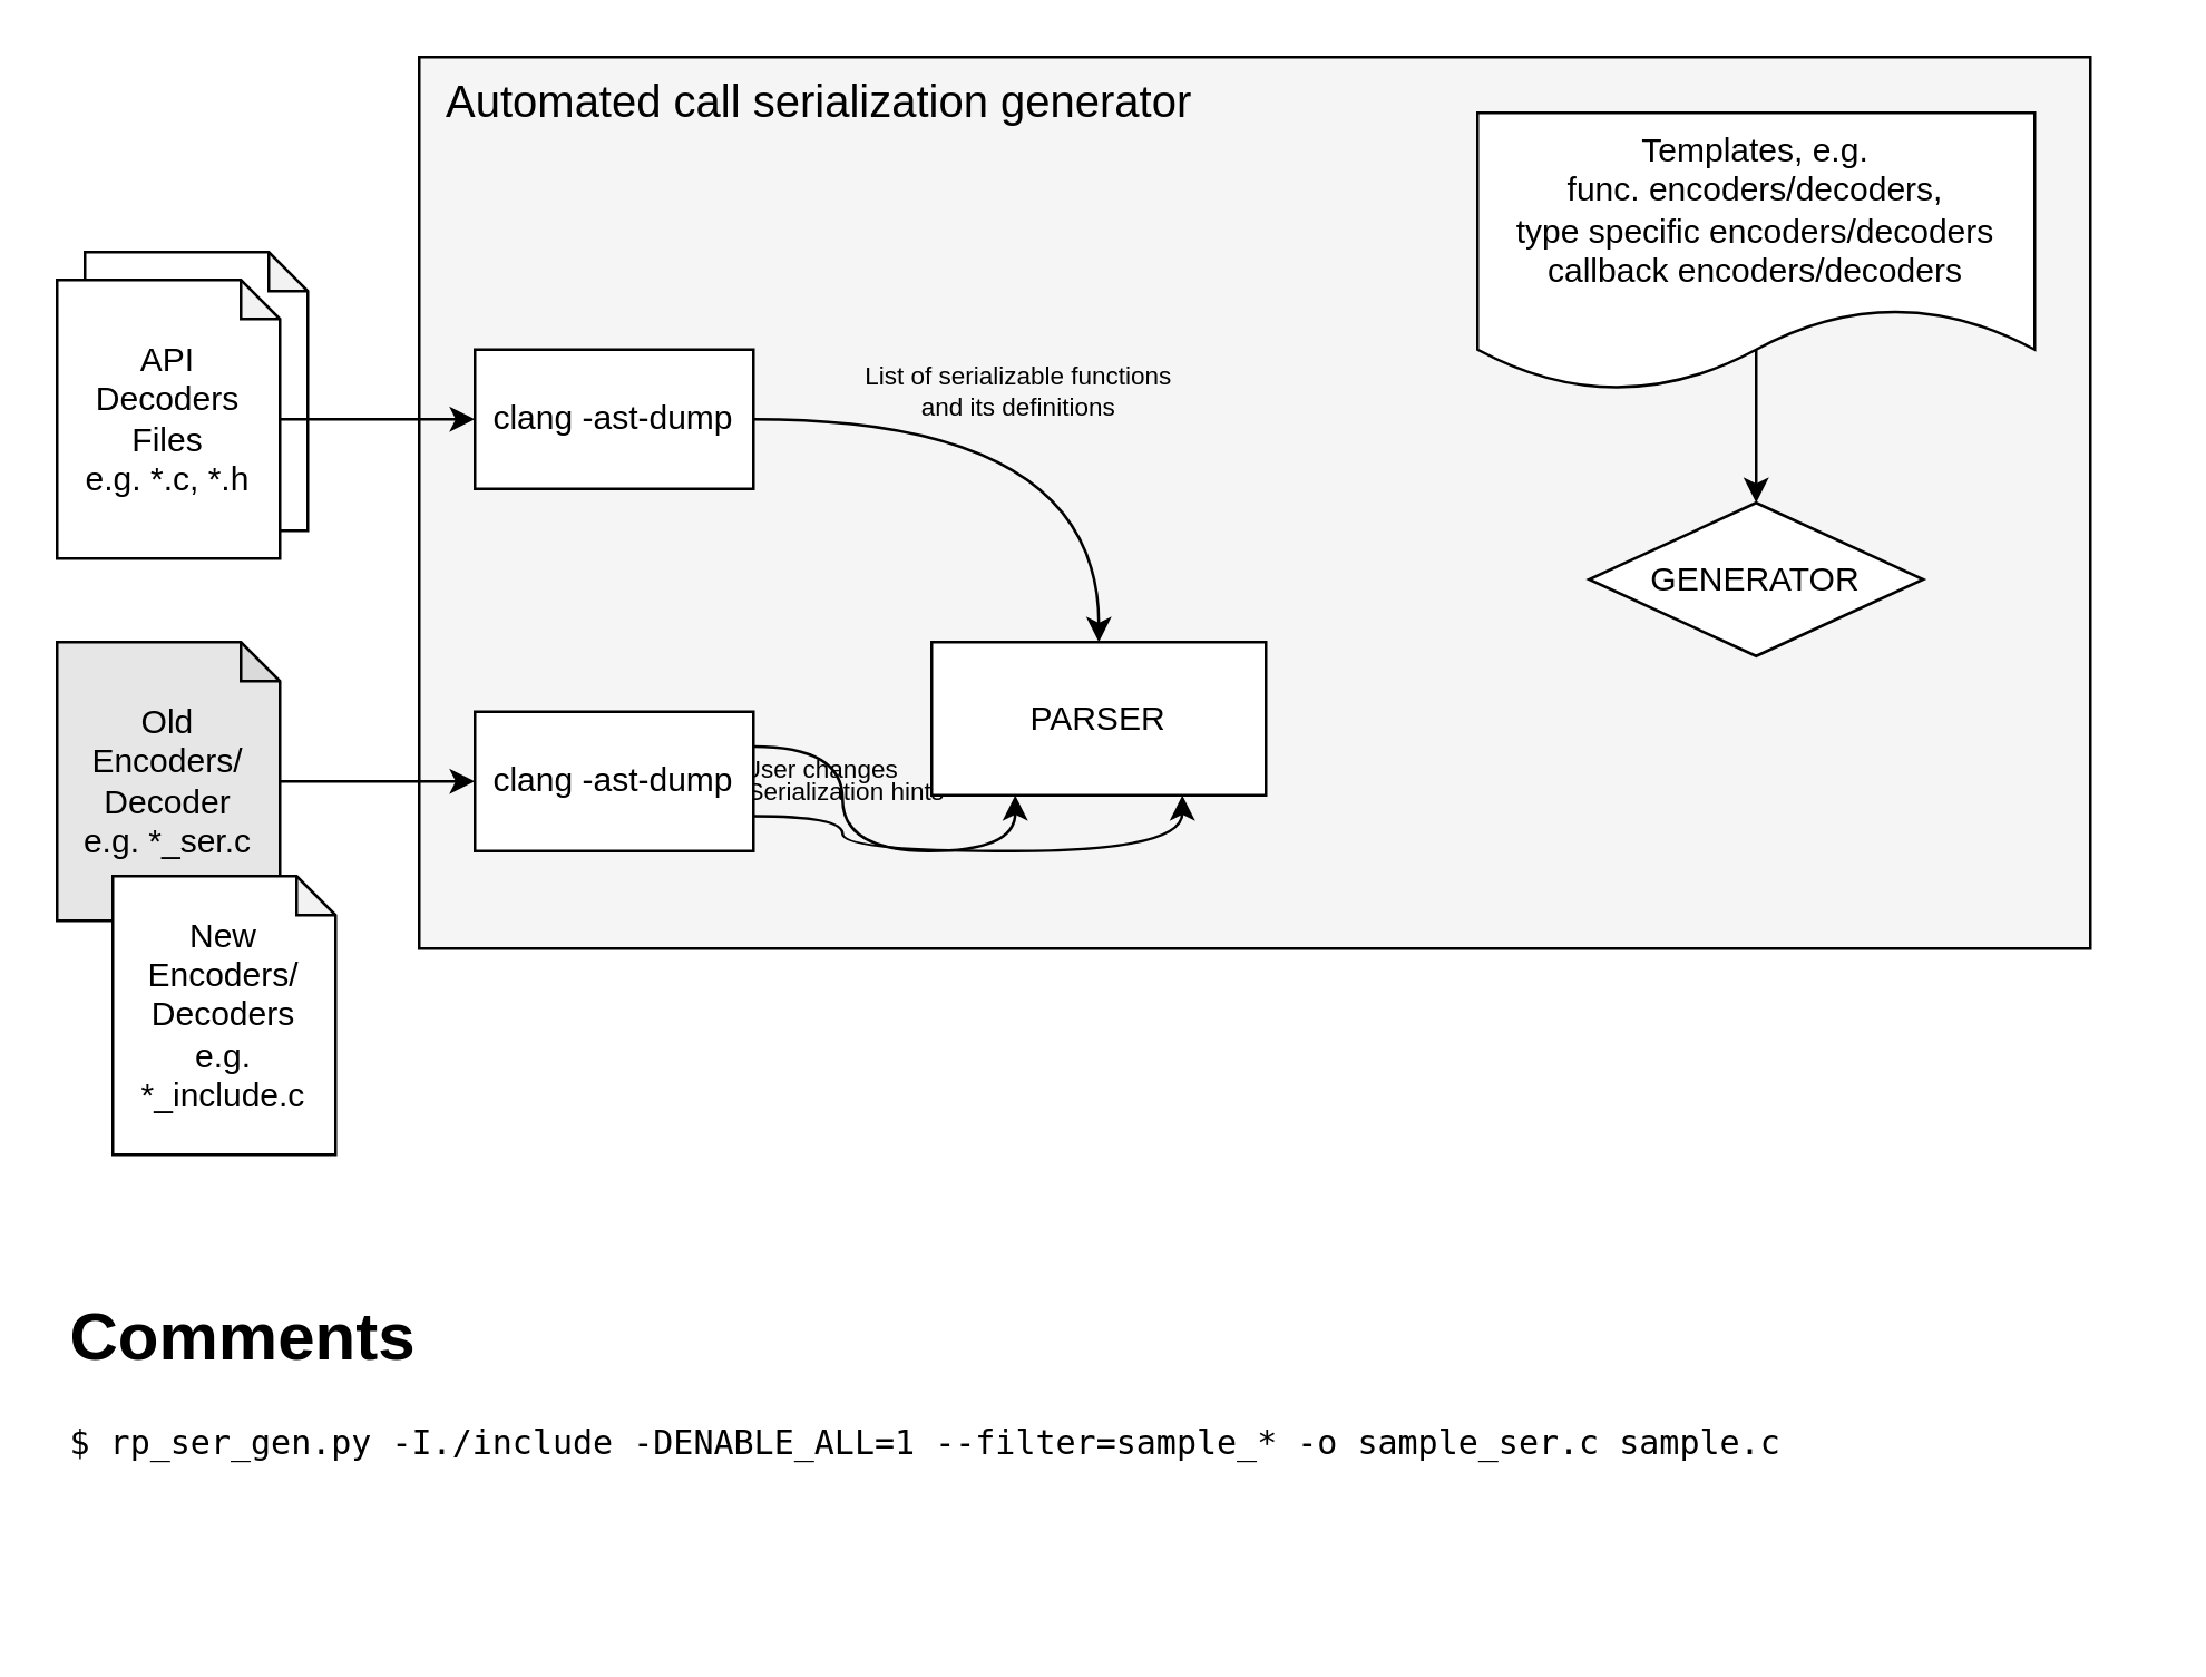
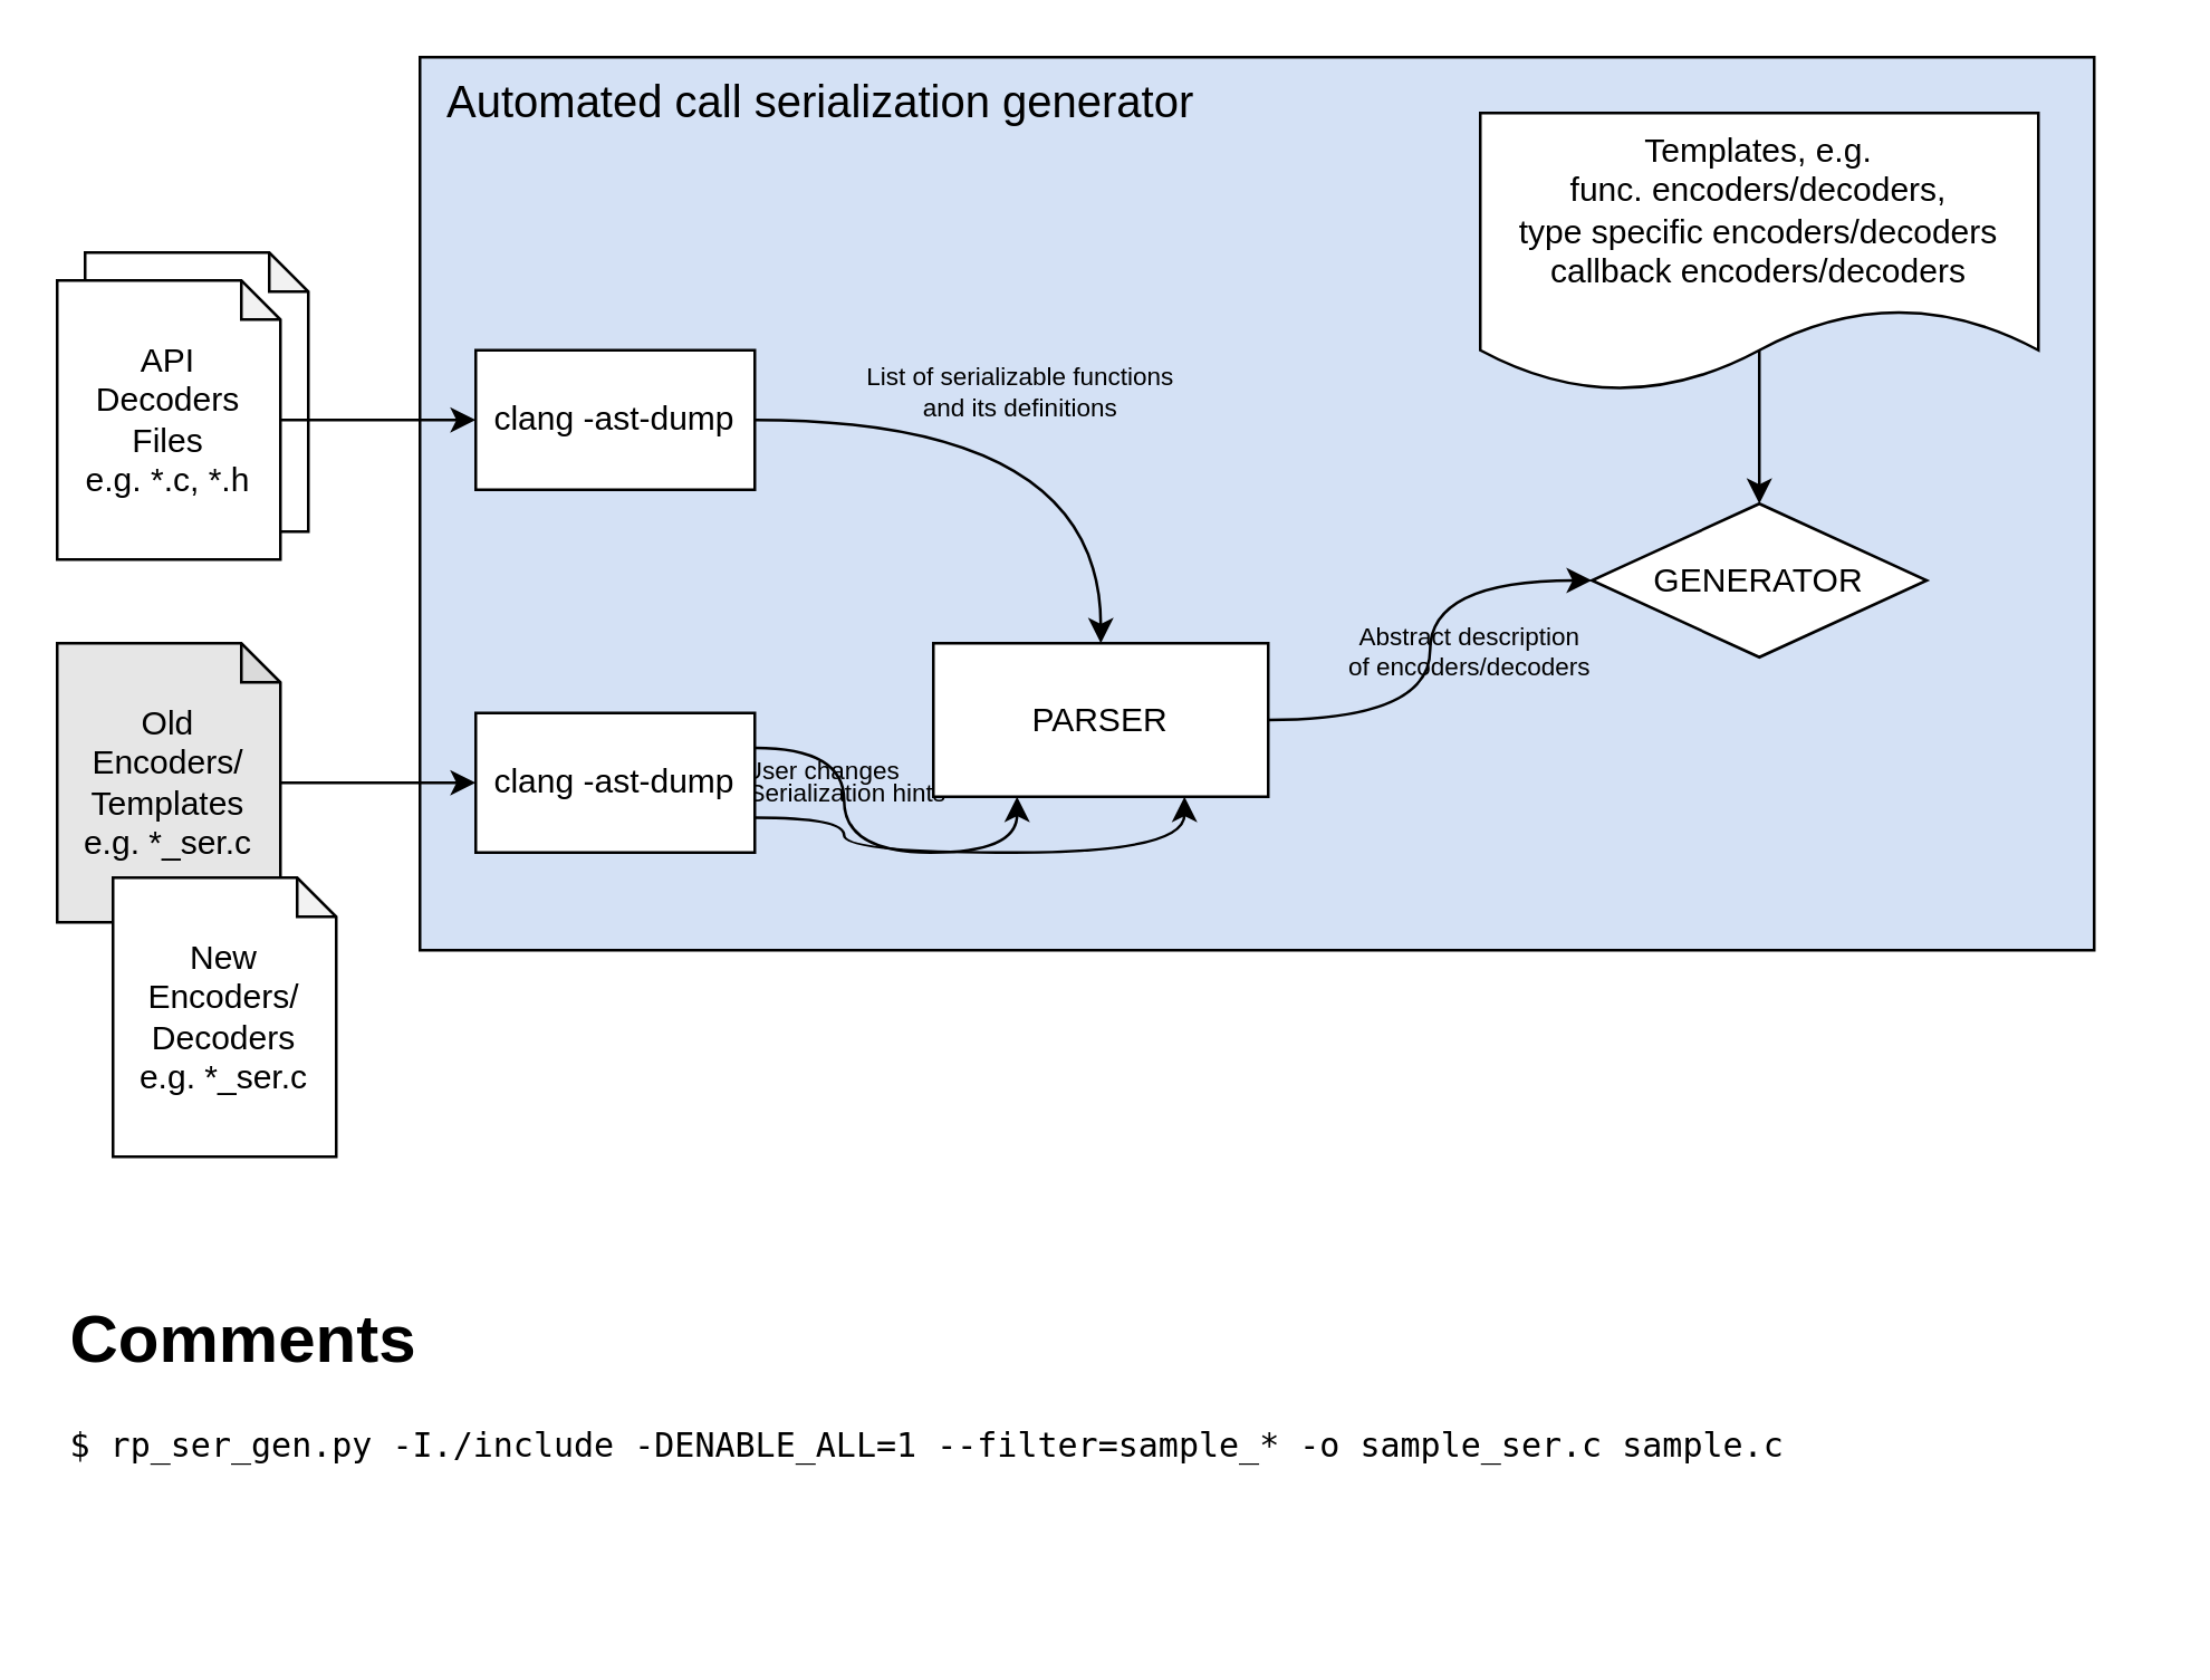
  <mxCell id="0" />
  <mxCell id="1" parent="0" />
- <mxCell id="2" value="&amp;nbsp; Automated call serialization generator" style="rounded=0;whiteSpace=wrap;html=1;align=left;verticalAlign=top;fontSize=16;fillColor=#f5f5f5;" parent="1" vertex="1"><mxGeometry x="150" y="20" width="600" height="320" as="geometry" /></mxCell>
+ <mxCell id="2" value="&amp;nbsp; Automated call serialization generator" style="rounded=0;whiteSpace=wrap;html=1;align=left;verticalAlign=top;fontSize=16;fillColor=#D4E1F5;" parent="1" vertex="1"><mxGeometry x="150" y="20" width="600" height="320" as="geometry" /></mxCell>
  <mxCell id="3" value="" style="shape=note;whiteSpace=wrap;html=1;backgroundOutline=1;darkOpacity=0.05;size=14;" parent="1" vertex="1"><mxGeometry x="30" y="90" width="80" height="100" as="geometry" /></mxCell>
  <mxCell id="4" style="edgeStyle=orthogonalEdgeStyle;curved=1;rounded=0;orthogonalLoop=1;jettySize=auto;html=1;" parent="1" source="6" target="17" edge="1"><mxGeometry relative="1" as="geometry" /></mxCell>
  <mxCell id="5" value="List of serializable functions&lt;br style=&quot;font-size: 9px&quot;&gt;and its definitions" style="text;html=1;align=center;verticalAlign=middle;resizable=0;points=[];labelBackgroundColor=none;fontColor=#000000;fontSize=9;" parent="4" vertex="1" connectable="0"><mxGeometry x="-0.394" y="-1" relative="1" as="geometry"><mxPoint x="32.97" y="-11.03" as="offset" /></mxGeometry></mxCell>
  <mxCell id="6" value="clang -ast-dump" style="rounded=0;whiteSpace=wrap;html=1;" parent="1" vertex="1"><mxGeometry x="170" y="125" width="100" height="50" as="geometry" /></mxCell>
  <mxCell id="7" style="edgeStyle=orthogonalEdgeStyle;curved=1;rounded=0;orthogonalLoop=1;jettySize=auto;html=1;" parent="1" source="8" target="14" edge="1"><mxGeometry relative="1" as="geometry" /></mxCell>
- <mxCell id="8" value="Old&lt;br&gt;Encoders/&lt;br&gt;Decoder&lt;br&gt;e.g. *_ser.c" style="shape=note;whiteSpace=wrap;html=1;backgroundOutline=1;darkOpacity=0.05;size=14;fillColor=#E6E6E6;" parent="1" vertex="1"><mxGeometry x="20" y="230" width="80" height="100" as="geometry" /></mxCell>
- <mxCell id="9" value="New&lt;br&gt;Encoders/&lt;br&gt;Decoders&lt;br&gt;e.g. *_include.c" style="shape=note;whiteSpace=wrap;html=1;backgroundOutline=1;darkOpacity=0.05;size=14;" parent="1" vertex="1"><mxGeometry x="40" y="314" width="80" height="100" as="geometry" /></mxCell>
+ <mxCell id="8" value="Old&lt;br&gt;Encoders/&lt;br&gt;Templates&lt;br&gt;e.g. *_ser.c" style="shape=note;whiteSpace=wrap;html=1;backgroundOutline=1;darkOpacity=0.05;size=14;fillColor=#E6E6E6;" parent="1" vertex="1"><mxGeometry x="20" y="230" width="80" height="100" as="geometry" /></mxCell>
+ <mxCell id="9" value="New&lt;br&gt;Encoders/&lt;br&gt;Decoders&lt;br&gt;e.g. *_ser.c" style="shape=note;whiteSpace=wrap;html=1;backgroundOutline=1;darkOpacity=0.05;size=14;" parent="1" vertex="1"><mxGeometry x="40" y="314" width="80" height="100" as="geometry" /></mxCell>
  <mxCell id="10" style="edgeStyle=orthogonalEdgeStyle;curved=1;rounded=0;orthogonalLoop=1;jettySize=auto;html=1;fontSize=9;fontColor=#000000;exitX=1;exitY=0.25;exitDx=0;exitDy=0;entryX=0.25;entryY=1;entryDx=0;entryDy=0;" parent="1" source="14" target="17" edge="1"><mxGeometry relative="1" as="geometry" /></mxCell>
  <mxCell id="11" value="User changes" style="text;html=1;align=center;verticalAlign=middle;resizable=0;points=[];labelBackgroundColor=none;fontSize=9;fontColor=#000000;" parent="10" vertex="1" connectable="0"><mxGeometry x="-0.335" y="3" relative="1" as="geometry"><mxPoint x="-12" y="-9.51" as="offset" /></mxGeometry></mxCell>
  <mxCell id="12" style="edgeStyle=orthogonalEdgeStyle;curved=1;rounded=0;orthogonalLoop=1;jettySize=auto;html=1;exitX=1;exitY=0.75;exitDx=0;exitDy=0;entryX=0.75;entryY=1;entryDx=0;entryDy=0;fontSize=9;fontColor=#000000;" parent="1" source="14" target="17" edge="1"><mxGeometry relative="1" as="geometry" /></mxCell>
  <mxCell id="13" value="Serialization hints" style="text;html=1;align=center;verticalAlign=middle;resizable=0;points=[];labelBackgroundColor=none;fontSize=9;fontColor=#000000;" parent="12" vertex="1" connectable="0"><mxGeometry x="-0.623" relative="1" as="geometry"><mxPoint y="-12.5" as="offset" /></mxGeometry></mxCell>
  <mxCell id="14" value="clang -ast-dump" style="rounded=0;whiteSpace=wrap;html=1;" parent="1" vertex="1"><mxGeometry x="170" y="255" width="100" height="50" as="geometry" /></mxCell>
+ <mxCell id="15" style="edgeStyle=orthogonalEdgeStyle;curved=1;rounded=0;orthogonalLoop=1;jettySize=auto;html=1;fontSize=9;fontColor=#000000;" parent="1" source="17" target="18" edge="1"><mxGeometry relative="1" as="geometry" /></mxCell>
+ <mxCell id="16" value="Abstract description&lt;br&gt;of encoders/decoders" style="text;html=1;align=center;verticalAlign=middle;resizable=0;points=[];labelBackgroundColor=none;fontSize=9;fontColor=#000000;" parent="15" vertex="1" connectable="0"><mxGeometry x="-0.24" y="-3" relative="1" as="geometry"><mxPoint x="10.17" y="-20.5" as="offset" /></mxGeometry></mxCell>
  <mxCell id="17" value="PARSER" style="rounded=0;whiteSpace=wrap;html=1;" parent="1" vertex="1"><mxGeometry x="334" y="230" width="120" height="55" as="geometry" /></mxCell>
  <mxCell id="18" value="GENERATOR" style="rhombus;whiteSpace=wrap;html=1;" parent="1" vertex="1"><mxGeometry x="570" y="180" width="120" height="55" as="geometry" /></mxCell>
  <mxCell id="19" style="edgeStyle=orthogonalEdgeStyle;curved=1;rounded=0;orthogonalLoop=1;jettySize=auto;html=1;fontSize=12;fontColor=#000000;exitX=0.5;exitY=0.85;exitDx=0;exitDy=0;exitPerimeter=0;" parent="1" source="20" target="18" edge="1"><mxGeometry relative="1" as="geometry" /></mxCell>
  <mxCell id="20" value="Templates, e.g.&lt;br&gt;func. encoders/decoders,&lt;br&gt;type specific encoders/decoders&lt;br&gt;callback encoders/decoders" style="shape=document;whiteSpace=wrap;html=1;boundedLbl=1;labelBackgroundColor=none;fontSize=12;fontColor=#000000;" parent="1" vertex="1"><mxGeometry x="530" y="40" width="200" height="100" as="geometry" /></mxCell>
  <mxCell id="21" style="edgeStyle=orthogonalEdgeStyle;curved=1;rounded=0;orthogonalLoop=1;jettySize=auto;html=1;fontSize=12;fontColor=#000000;" parent="1" source="22" target="6" edge="1"><mxGeometry relative="1" as="geometry" /></mxCell>
  <mxCell id="22" value="API&lt;br&gt;Decoders Files&lt;br&gt;e.g. *.c, *.h" style="shape=note;whiteSpace=wrap;html=1;backgroundOutline=1;darkOpacity=0.05;size=14;" parent="1" vertex="1"><mxGeometry x="20" y="100" width="80" height="100" as="geometry" /></mxCell>
  <mxCell id="23" value="&lt;h1&gt;Comments&lt;/h1&gt;&lt;pre&gt;$ rp_ser_gen.py -I./include -DENABLE_ALL=1 --filter=sample_* -o sample_ser.c sample.c&lt;/pre&gt;" style="text;html=1;strokeColor=none;fillColor=none;spacing=5;spacingTop=-20;whiteSpace=wrap;overflow=hidden;rounded=0;" vertex="1" parent="1"><mxGeometry x="20" y="460" width="750" height="120" as="geometry" /></mxCell>
